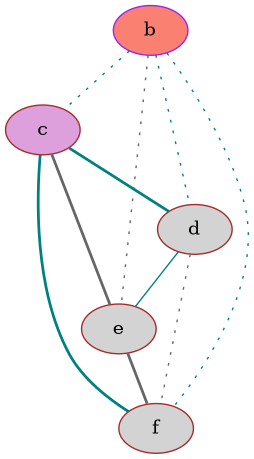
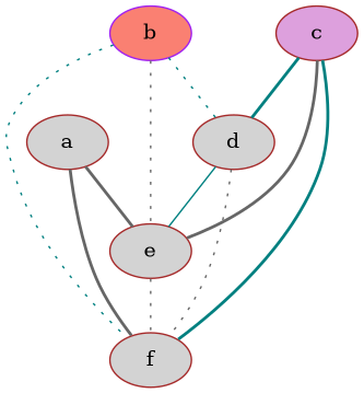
  graph {
    node [color=brown fillcolor=lightgrey style=filled]
    edge [color=gray40 style=dotted]
+   a
    e
    f
    b [color=purple fillcolor=salmon]
    c [fillcolor=plum]
    d
-   e -- f [style=bold]
+   a -- e [style=bold]
+   a -- f [style=bold]
+   e -- f
    b -- e
    b -- f [color=teal]
-   b -- c [color=teal]
    b -- d [color=teal]
    c -- e [style=bold]
    c -- f [color=teal style=bold]
    c -- d [color=teal style=bold]
    d -- e [color=teal style=solid]
    d -- f
  }
